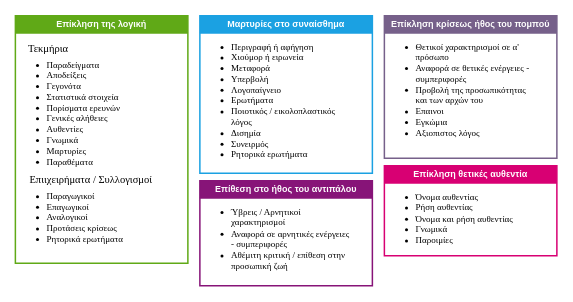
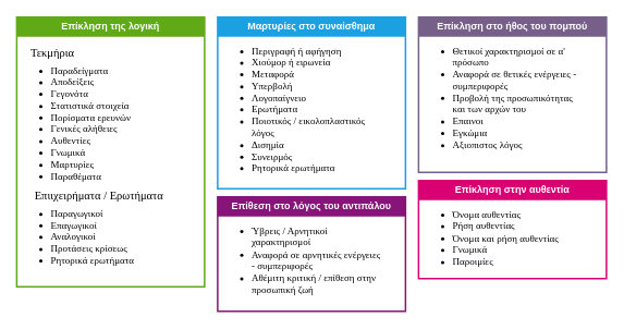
  <mxCell id="0" />
  <mxCell id="1" parent="0" />
  <mxCell id="2" value="Επίκληση της λογική" style="swimlane;whiteSpace=wrap;html=1;fillColor=#60a917;fontColor=#ffffff;strokeColor=#60A917;gradientColor=none;swimlaneFillColor=none;strokeWidth=2;rounded=0;shadow=0;glass=0;fontFamily=Helvetica;" parent="1" vertex="1"><mxGeometry x="20" y="20" width="230" height="330" as="geometry" /></mxCell>
  <mxCell id="3" value="&lt;ul&gt;&lt;li&gt;Παραδείγματα&lt;/li&gt;&lt;li&gt;Αποδείξεις&lt;/li&gt;&lt;li&gt;Γεγονότα&lt;/li&gt;&lt;li&gt;Στατιστικά στοιχεία&lt;/li&gt;&lt;li&gt;Πορίσματα ερευνών&lt;/li&gt;&lt;li&gt;Γενικές αλήθειες&lt;/li&gt;&lt;li&gt;Αυθεντίες&lt;/li&gt;&lt;li&gt;Γνωμικά&lt;/li&gt;&lt;li&gt;Μαρτυρίες&lt;/li&gt;&lt;li&gt;Παραθέματα&lt;/li&gt;&lt;/ul&gt;" style="text;strokeColor=none;fillColor=none;html=1;whiteSpace=wrap;verticalAlign=middle;overflow=hidden;strokeWidth=1;fontFamily=Times New Roman;" parent="2" vertex="1"><mxGeometry y="44" width="200" height="170" as="geometry" /></mxCell>
  <mxCell id="4" value="&lt;font style=&quot;font-size: 14px;&quot;&gt;Τεκμήρια&lt;/font&gt;" style="text;html=1;align=center;verticalAlign=middle;whiteSpace=wrap;rounded=0;fontFamily=Times New Roman;" parent="2" vertex="1"><mxGeometry x="14" y="30" width="60" height="30" as="geometry" /></mxCell>
- <mxCell id="5" value="&lt;font style=&quot;font-size: 14px;&quot;&gt;Επιιχειρήματα / Συλλογισμοί&lt;/font&gt;" style="text;html=1;align=center;verticalAlign=middle;whiteSpace=wrap;rounded=0;fontFamily=Times New Roman;" parent="2" vertex="1"><mxGeometry x="1" y="205" width="200" height="30" as="geometry" /></mxCell>
+ <mxCell id="5" value="&lt;font style=&quot;font-size: 14px;&quot;&gt;Επιιχειρήματα / Ερωτήματα&lt;/font&gt;" style="text;html=1;align=center;verticalAlign=middle;whiteSpace=wrap;rounded=0;fontFamily=Times New Roman;" parent="2" vertex="1"><mxGeometry x="1" y="205" width="200" height="30" as="geometry" /></mxCell>
  <mxCell id="6" value="&lt;ul&gt;&lt;li&gt;Παραγωγικοί&lt;/li&gt;&lt;li&gt;Επαγωγικοί&lt;/li&gt;&lt;li&gt;Αναλογικοί&lt;/li&gt;&lt;li&gt;Προτάσεις κρίσεως&lt;/li&gt;&lt;li&gt;Ρητορικά ερωτήματα&lt;/li&gt;&lt;/ul&gt;" style="text;strokeColor=none;fillColor=none;html=1;whiteSpace=wrap;verticalAlign=middle;overflow=hidden;fontFamily=Times New Roman;" parent="2" vertex="1"><mxGeometry y="219" width="200" height="90" as="geometry" /></mxCell>
  <mxCell id="7" value="Μαρτυρίες στο συναίσθημα" style="swimlane;whiteSpace=wrap;html=1;fillColor=#1ba1e2;fontColor=#ffffff;strokeColor=#1BA1E2;swimlaneFillColor=none;strokeWidth=2;fontFamily=Helvetica;" parent="1" vertex="1"><mxGeometry x="266" y="20" width="230" height="210" as="geometry" /></mxCell>
  <mxCell id="8" value="&lt;ul&gt;&lt;li&gt;Περιγραφή ή αφήγηση&lt;/li&gt;&lt;li&gt;Χιούμορ ή ειρωνεία&lt;/li&gt;&lt;li&gt;Μεταφορά&lt;/li&gt;&lt;li&gt;Υπερβολή&lt;/li&gt;&lt;li&gt;Λογοπαίγνειο&lt;/li&gt;&lt;li&gt;Ερωτήματα&lt;/li&gt;&lt;li&gt;Ποιοτικός / εικολοπλαστικός λόγος&lt;/li&gt;&lt;li&gt;Δισημία&lt;/li&gt;&lt;li&gt;Συνειρμός&lt;/li&gt;&lt;li&gt;Ρητορικά ερωτήματα&lt;/li&gt;&lt;/ul&gt;" style="text;strokeColor=none;fillColor=none;html=1;whiteSpace=wrap;verticalAlign=middle;overflow=hidden;fontFamily=Times New Roman;" parent="7" vertex="1"><mxGeometry y="20" width="200" height="180" as="geometry" /></mxCell>
- <mxCell id="9" value="Επίκληση θετικές αυθεντία" style="swimlane;whiteSpace=wrap;html=1;fillColor=#D80073;fontColor=#ffffff;strokeColor=#D80073;swimlaneFillColor=none;gradientColor=none;strokeWidth=2;fontFamily=Helvetica;" vertex="1" parent="1"><mxGeometry x="512" y="220" width="230" height="120" as="geometry" /></mxCell>
+ <mxCell id="9" value="Επίκληση στην αυθεντία" style="swimlane;whiteSpace=wrap;html=1;fillColor=#D80073;fontColor=#ffffff;strokeColor=#D80073;swimlaneFillColor=none;gradientColor=none;strokeWidth=2;fontFamily=Helvetica;" vertex="1" parent="1"><mxGeometry x="512" y="220" width="230" height="120" as="geometry" /></mxCell>
  <mxCell id="10" value="&lt;ul&gt;&lt;li&gt;Όνομα αυθεντίας&lt;/li&gt;&lt;li&gt;Ρήση αυθεντίας&lt;/li&gt;&lt;li&gt;Όνομα και ρήση αυθεντίας&lt;/li&gt;&lt;li&gt;Γνωμικά&lt;/li&gt;&lt;li&gt;Παροιμίες&lt;/li&gt;&lt;/ul&gt;" style="text;strokeColor=none;fillColor=none;html=1;whiteSpace=wrap;verticalAlign=middle;overflow=hidden;fontFamily=Times New Roman;" vertex="1" parent="9"><mxGeometry y="20" width="190" height="95" as="geometry" /></mxCell>
- <mxCell id="11" value="Επίκληση κρίσεως ήθος του πομπού" style="swimlane;whiteSpace=wrap;html=1;fillColor=#76608a;fontColor=#ffffff;strokeColor=#76608A;swimlaneFillColor=none;strokeWidth=2;fontFamily=Helvetica;" vertex="1" parent="1"><mxGeometry x="512" y="20" width="230" height="190" as="geometry" /></mxCell>
+ <mxCell id="11" value="Επίκληση στο ήθος του πομπού" style="swimlane;whiteSpace=wrap;html=1;fillColor=#76608a;fontColor=#ffffff;strokeColor=#76608A;swimlaneFillColor=none;strokeWidth=2;fontFamily=Helvetica;" vertex="1" parent="1"><mxGeometry x="512" y="20" width="230" height="190" as="geometry" /></mxCell>
  <mxCell id="12" value="&lt;ul&gt;&lt;li&gt;Θετικοί χαρακτηρισμοί σε α' πρόσωπο&lt;/li&gt;&lt;li&gt;Αναφορά σε θετικές ενέργειες - συμπεριφορές&lt;/li&gt;&lt;li&gt;Προβολή της προσωπικότητας και των αρχών του&lt;/li&gt;&lt;li&gt;Επαινοι&lt;/li&gt;&lt;li&gt;Εγκώμια&lt;/li&gt;&lt;li&gt;Αξιοπιστος λόγος&lt;/li&gt;&lt;/ul&gt;" style="text;strokeColor=none;fillColor=none;html=1;whiteSpace=wrap;verticalAlign=middle;overflow=hidden;fontFamily=Times New Roman;textShadow=0;" vertex="1" parent="11"><mxGeometry y="20" width="200" height="150" as="geometry" /></mxCell>
- <mxCell id="13" value="Επίθεση στο ήθος του αντιπάλου" style="swimlane;whiteSpace=wrap;html=1;fillColor=#871478;fontColor=#ffffff;strokeColor=#871478;swimlaneFillColor=none;strokeWidth=2;rounded=0;fontFamily=Helvetica;" vertex="1" parent="1"><mxGeometry x="266" y="240" width="230" height="140" as="geometry" /></mxCell>
+ <mxCell id="13" value="Επίθεση στο λόγος του αντιπάλου" style="swimlane;whiteSpace=wrap;html=1;fillColor=#871478;fontColor=#ffffff;strokeColor=#871478;swimlaneFillColor=none;strokeWidth=2;rounded=0;fontFamily=Helvetica;" vertex="1" parent="1"><mxGeometry x="266" y="240" width="230" height="140" as="geometry" /></mxCell>
  <mxCell id="14" value="&lt;ul&gt;&lt;li&gt;Ύβρεις / Αρνητικοί χαρακτηρισμοί&lt;/li&gt;&lt;li&gt;Αναφορά σε αρνητικές ενέργειες - συμπεριφορές&lt;/li&gt;&lt;li&gt;Αθέμιτη κριτική / επίθεση στην προσωπική ζωή&lt;/li&gt;&lt;/ul&gt;" style="text;strokeColor=none;fillColor=none;html=1;whiteSpace=wrap;verticalAlign=middle;overflow=hidden;fontFamily=Times New Roman;" vertex="1" parent="13"><mxGeometry y="20" width="200" height="105" as="geometry" /></mxCell>
